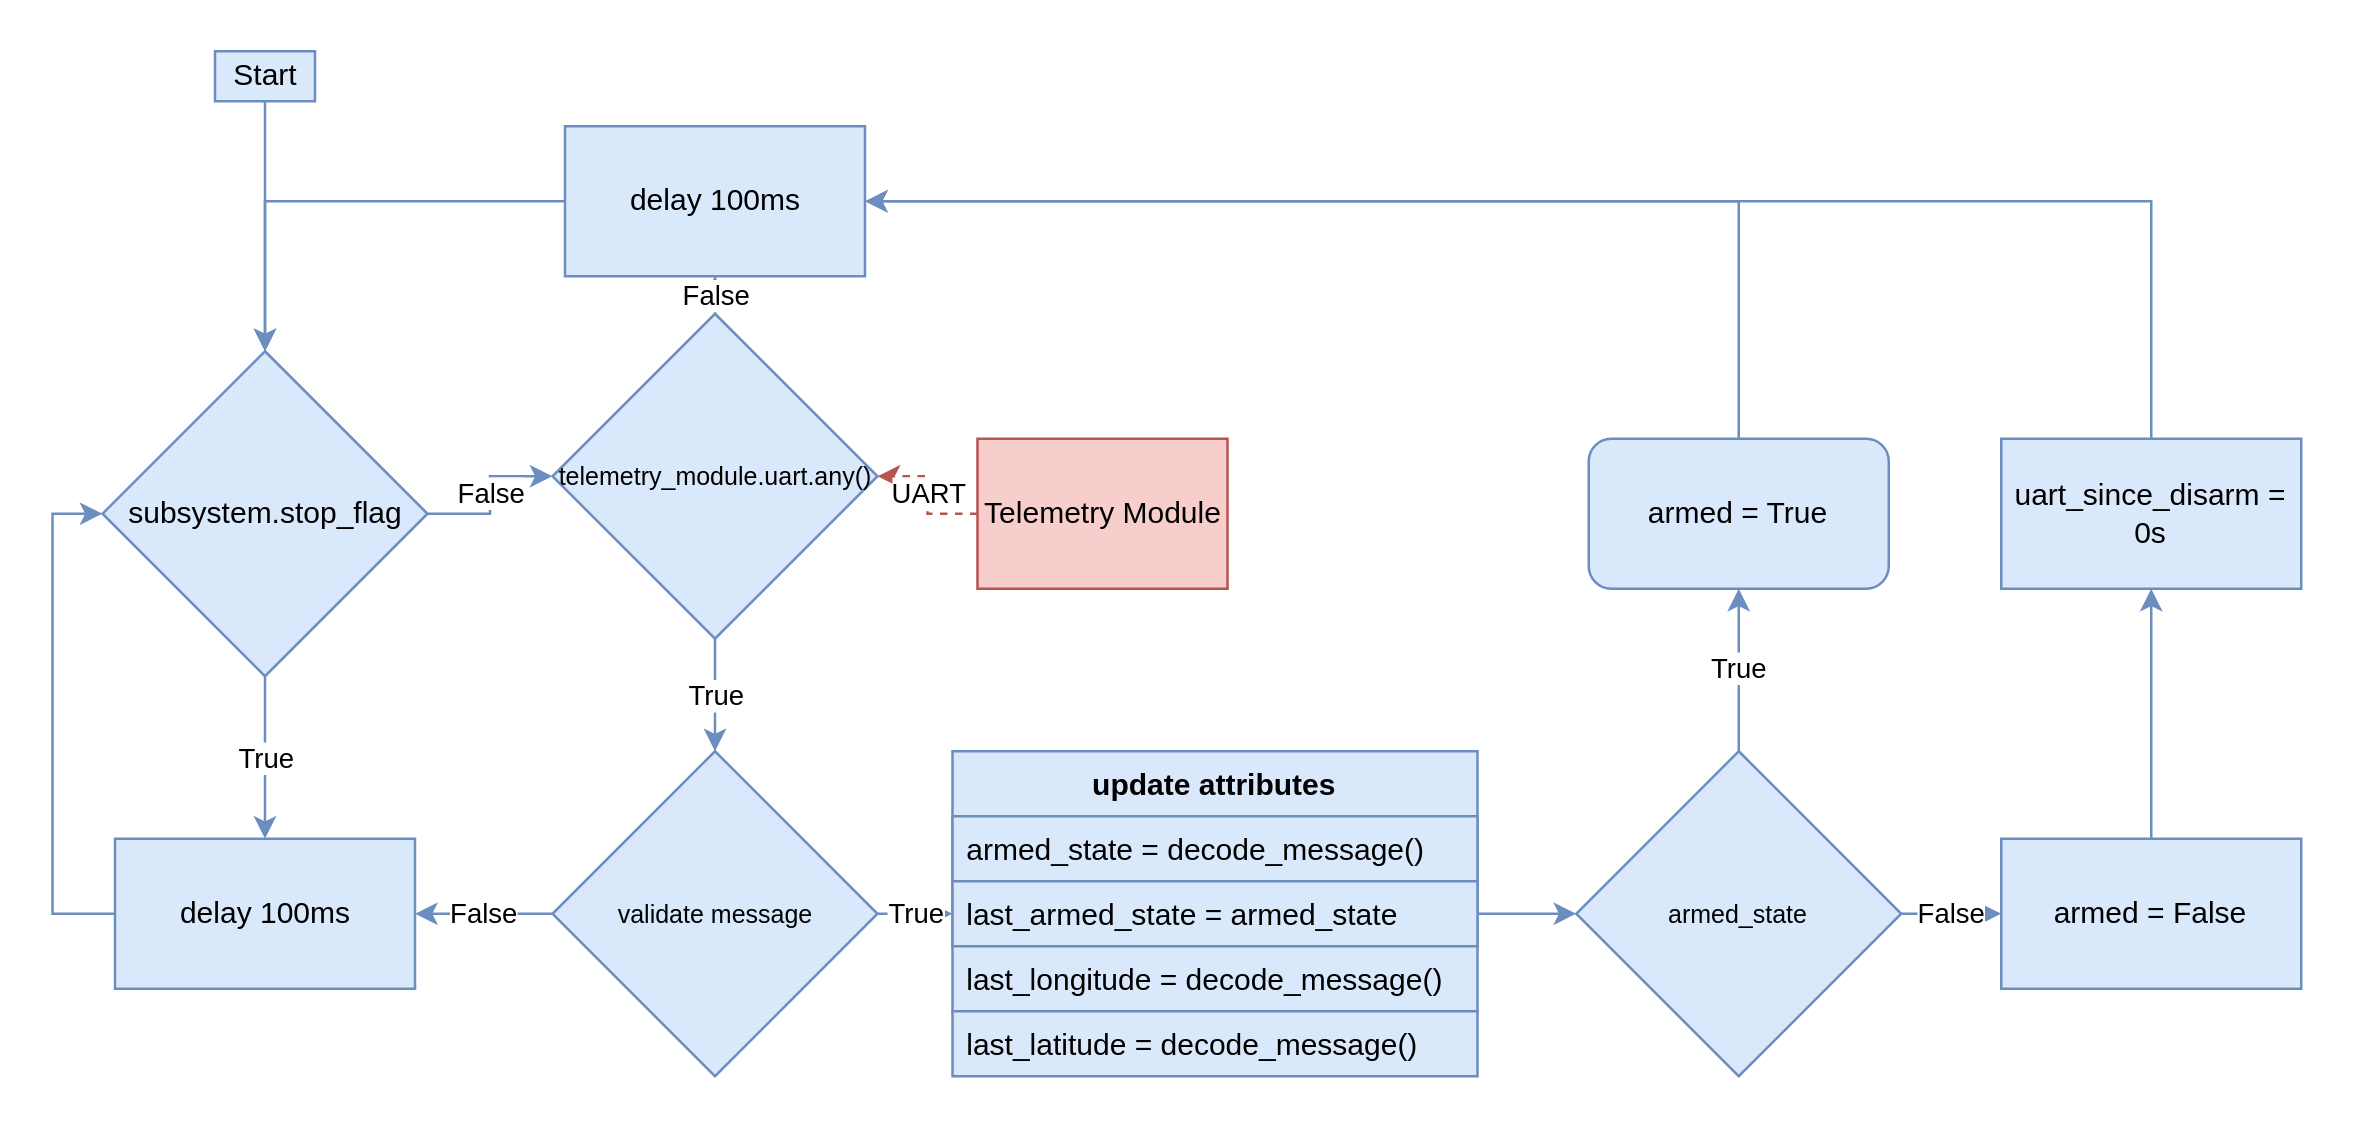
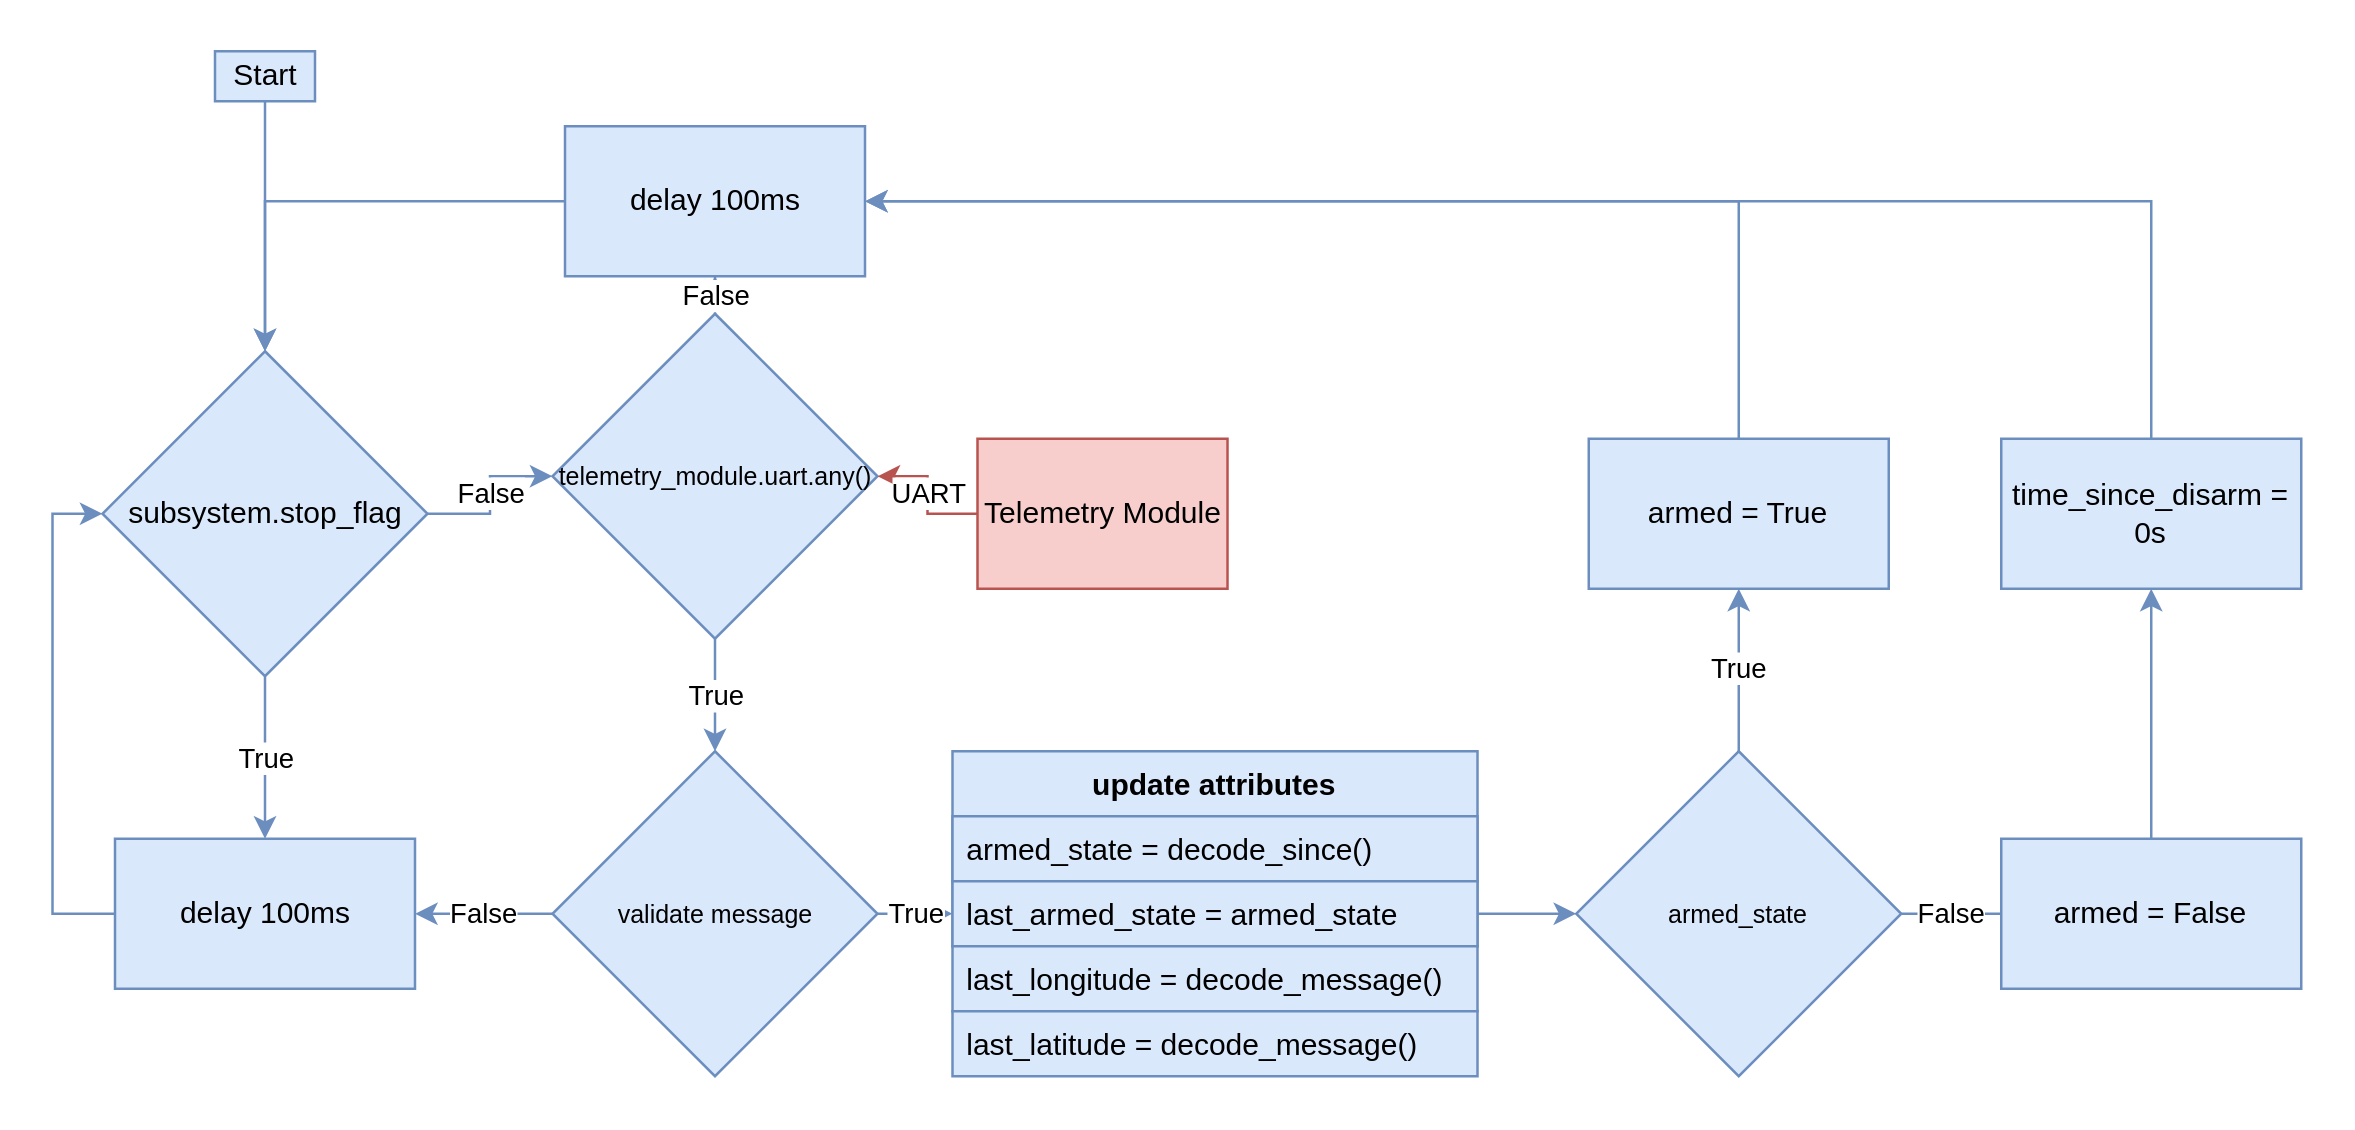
  <mxCell id="0" />
  <mxCell id="1" parent="0" />
  <mxCell id="2" value="True" style="edgeStyle=orthogonalEdgeStyle;rounded=0;orthogonalLoop=1;jettySize=auto;html=1;fillColor=#dae8fc;strokeColor=#6c8ebf;" edge="1" parent="1" source="4" target="6"><mxGeometry relative="1" as="geometry" /></mxCell>
  <mxCell id="3" value="False" style="edgeStyle=orthogonalEdgeStyle;rounded=0;orthogonalLoop=1;jettySize=auto;html=1;fillColor=#dae8fc;strokeColor=#6c8ebf;" edge="1" parent="1" source="4" target="10"><mxGeometry relative="1" as="geometry" /></mxCell>
  <mxCell id="4" value="subsystem.stop_flag" style="rhombus;whiteSpace=wrap;html=1;fillColor=#dae8fc;strokeColor=#6c8ebf;" vertex="1" parent="1"><mxGeometry x="40.5" y="140" width="130" height="130" as="geometry" /></mxCell>
  <mxCell id="5" value="" style="edgeStyle=orthogonalEdgeStyle;rounded=0;orthogonalLoop=1;jettySize=auto;html=1;entryX=0;entryY=0.5;entryDx=0;entryDy=0;fillColor=#dae8fc;strokeColor=#6c8ebf;" edge="1" parent="1" source="6" target="4"><mxGeometry relative="1" as="geometry"><mxPoint x="-34.5" y="350" as="targetPoint" /><Array as="points"><mxPoint x="20.5" y="365" /><mxPoint x="20.5" y="205" /></Array></mxGeometry></mxCell>
  <mxCell id="6" value="delay 100ms" style="rounded=0;whiteSpace=wrap;html=1;fillColor=#dae8fc;strokeColor=#6c8ebf;" vertex="1" parent="1"><mxGeometry x="45.5" y="335" width="120" height="60" as="geometry" /></mxCell>
  <mxCell id="7" value="Start" style="text;html=1;strokeColor=#6c8ebf;fillColor=#dae8fc;align=center;verticalAlign=middle;whiteSpace=wrap;rounded=0;" vertex="1" parent="1"><mxGeometry x="85.5" y="20" width="40" height="20" as="geometry" /></mxCell>
  <mxCell id="8" value="False" style="edgeStyle=orthogonalEdgeStyle;rounded=0;orthogonalLoop=1;jettySize=auto;html=1;fillColor=#dae8fc;strokeColor=#6c8ebf;" edge="1" parent="1" source="10" target="18"><mxGeometry relative="1" as="geometry" /></mxCell>
  <mxCell id="9" value="True" style="edgeStyle=orthogonalEdgeStyle;rounded=0;orthogonalLoop=1;jettySize=auto;html=1;fillColor=#dae8fc;strokeColor=#6c8ebf;" edge="1" parent="1" source="10" target="13"><mxGeometry relative="1" as="geometry" /></mxCell>
  <mxCell id="10" value="&lt;font style=&quot;font-size: 10px&quot;&gt;telemetry_module.uart.any()&lt;/font&gt;" style="rhombus;whiteSpace=wrap;html=1;fillColor=#dae8fc;strokeColor=#6c8ebf;" vertex="1" parent="1"><mxGeometry x="220.5" y="125" width="130" height="130" as="geometry" /></mxCell>
  <mxCell id="11" value="False" style="edgeStyle=orthogonalEdgeStyle;rounded=0;orthogonalLoop=1;jettySize=auto;html=1;fillColor=#dae8fc;strokeColor=#6c8ebf;" edge="1" parent="1" source="13" target="6"><mxGeometry relative="1" as="geometry" /></mxCell>
  <mxCell id="12" value="True" style="edgeStyle=orthogonalEdgeStyle;rounded=0;orthogonalLoop=1;jettySize=auto;html=1;fillColor=#dae8fc;strokeColor=#6c8ebf;" edge="1" parent="1" source="13" target="22"><mxGeometry relative="1" as="geometry" /></mxCell>
  <mxCell id="13" value="&lt;font style=&quot;font-size: 10px&quot;&gt;validate message&lt;/font&gt;" style="rhombus;whiteSpace=wrap;html=1;fillColor=#dae8fc;strokeColor=#6c8ebf;" vertex="1" parent="1"><mxGeometry x="220.5" y="300" width="130" height="130" as="geometry" /></mxCell>
  <mxCell id="14" value="" style="edgeStyle=orthogonalEdgeStyle;rounded=0;orthogonalLoop=1;jettySize=auto;html=1;exitX=0.5;exitY=1;exitDx=0;exitDy=0;fillColor=#dae8fc;strokeColor=#6c8ebf;entryX=0.5;entryY=0;entryDx=0;entryDy=0;" edge="1" parent="1" source="7" target="4"><mxGeometry relative="1" as="geometry"><mxPoint x="115.5" y="110" as="sourcePoint" /><mxPoint x="105.5" y="60" as="targetPoint" /></mxGeometry></mxCell>
- <mxCell id="15" value="UART" style="edgeStyle=orthogonalEdgeStyle;rounded=0;orthogonalLoop=1;jettySize=auto;html=1;fillColor=#f8cecc;strokeColor=#b85450;dashed=1;" edge="1" parent="1" source="16" target="10"><mxGeometry relative="1" as="geometry" /></mxCell>
+ <mxCell id="15" value="UART" style="edgeStyle=orthogonalEdgeStyle;rounded=0;orthogonalLoop=1;jettySize=auto;html=1;fillColor=#f8cecc;strokeColor=#b85450;" edge="1" parent="1" source="16" target="10"><mxGeometry relative="1" as="geometry" /></mxCell>
  <mxCell id="16" value="Telemetry Module" style="rounded=0;whiteSpace=wrap;html=1;fillColor=#f8cecc;strokeColor=#b85450;" vertex="1" parent="1"><mxGeometry x="390.5" y="175" width="100" height="60" as="geometry" /></mxCell>
  <mxCell id="17" value="" style="edgeStyle=orthogonalEdgeStyle;rounded=0;orthogonalLoop=1;jettySize=auto;html=1;fillColor=#dae8fc;strokeColor=#6c8ebf;" edge="1" parent="1" source="18" target="4"><mxGeometry relative="1" as="geometry"><mxPoint x="145.5" y="80" as="targetPoint" /></mxGeometry></mxCell>
  <mxCell id="18" value="delay 100ms" style="rounded=0;whiteSpace=wrap;html=1;fillColor=#dae8fc;strokeColor=#6c8ebf;" vertex="1" parent="1"><mxGeometry x="225.5" y="50" width="120" height="60" as="geometry" /></mxCell>
  <mxCell id="19" value="" style="group" vertex="1" connectable="0" parent="1"><mxGeometry x="380.5" y="300" width="210" height="130" as="geometry" /></mxCell>
  <mxCell id="20" value="update attributes" style="swimlane;fontStyle=1;childLayout=stackLayout;horizontal=1;startSize=26;fillColor=#dae8fc;horizontalStack=0;resizeParent=1;resizeParentMax=0;resizeLast=0;collapsible=1;marginBottom=0;strokeColor=#6c8ebf;" vertex="1" parent="19"><mxGeometry width="210" height="78" as="geometry" /></mxCell>
- <mxCell id="21" value="armed_state = decode_message()" style="text;strokeColor=#6c8ebf;fillColor=#dae8fc;align=left;verticalAlign=top;spacingLeft=4;spacingRight=4;overflow=hidden;rotatable=0;points=[[0,0.5],[1,0.5]];portConstraint=eastwest;" vertex="1" parent="20"><mxGeometry y="26" width="210" height="26" as="geometry" /></mxCell>
+ <mxCell id="21" value="armed_state = decode_since()" style="text;strokeColor=#6c8ebf;fillColor=#dae8fc;align=left;verticalAlign=top;spacingLeft=4;spacingRight=4;overflow=hidden;rotatable=0;points=[[0,0.5],[1,0.5]];portConstraint=eastwest;" vertex="1" parent="20"><mxGeometry y="26" width="210" height="26" as="geometry" /></mxCell>
  <mxCell id="22" value="last_armed_state = armed_state" style="text;strokeColor=#6c8ebf;fillColor=#dae8fc;align=left;verticalAlign=top;spacingLeft=4;spacingRight=4;overflow=hidden;rotatable=0;points=[[0,0.5],[1,0.5]];portConstraint=eastwest;" vertex="1" parent="20"><mxGeometry y="52" width="210" height="26" as="geometry" /></mxCell>
  <mxCell id="23" value="last_longitude = decode_message()" style="text;strokeColor=#6c8ebf;fillColor=#dae8fc;align=left;verticalAlign=top;spacingLeft=4;spacingRight=4;overflow=hidden;rotatable=0;points=[[0,0.5],[1,0.5]];portConstraint=eastwest;" vertex="1" parent="19"><mxGeometry y="78" width="210" height="26" as="geometry" /></mxCell>
  <mxCell id="24" value="last_latitude = decode_message()" style="text;strokeColor=#6c8ebf;fillColor=#dae8fc;align=left;verticalAlign=top;spacingLeft=4;spacingRight=4;overflow=hidden;rotatable=0;points=[[0,0.5],[1,0.5]];portConstraint=eastwest;" vertex="1" parent="19"><mxGeometry y="104" width="210" height="26" as="geometry" /></mxCell>
  <mxCell id="25" value="True" style="edgeStyle=orthogonalEdgeStyle;rounded=0;orthogonalLoop=1;jettySize=auto;html=1;fillColor=#dae8fc;strokeColor=#6c8ebf;" edge="1" parent="1" source="27" target="30"><mxGeometry relative="1" as="geometry" /></mxCell>
- <mxCell id="26" value="False" style="edgeStyle=orthogonalEdgeStyle;rounded=0;orthogonalLoop=1;jettySize=auto;html=1;fillColor=#dae8fc;strokeColor=#6c8ebf;" edge="1" parent="1" source="27" target="32"><mxGeometry relative="1" as="geometry" /></mxCell>
+ <mxCell id="26" value="False" style="edgeStyle=orthogonalEdgeStyle;rounded=0;orthogonalLoop=1;jettySize=auto;html=1;fillColor=#dae8fc;strokeColor=#6c8ebf;endArrow=none;" edge="1" parent="1" source="27" target="32"><mxGeometry relative="1" as="geometry" /></mxCell>
  <mxCell id="27" value="&lt;font style=&quot;font-size: 10px&quot;&gt;armed_state&lt;/font&gt;" style="rhombus;whiteSpace=wrap;html=1;fillColor=#dae8fc;strokeColor=#6c8ebf;" vertex="1" parent="1"><mxGeometry x="630" y="300" width="130" height="130" as="geometry" /></mxCell>
  <mxCell id="28" value="" style="edgeStyle=orthogonalEdgeStyle;rounded=0;orthogonalLoop=1;jettySize=auto;html=1;fillColor=#dae8fc;strokeColor=#6c8ebf;" edge="1" parent="1" source="22" target="27"><mxGeometry relative="1" as="geometry" /></mxCell>
  <mxCell id="29" value="" style="edgeStyle=orthogonalEdgeStyle;rounded=0;orthogonalLoop=1;jettySize=auto;html=1;entryX=1;entryY=0.5;entryDx=0;entryDy=0;fillColor=#dae8fc;strokeColor=#6c8ebf;" edge="1" parent="1" source="30" target="18"><mxGeometry relative="1" as="geometry"><mxPoint x="695" y="95" as="targetPoint" /><Array as="points"><mxPoint x="695" y="80" /></Array></mxGeometry></mxCell>
- <mxCell id="30" value="armed = True" style="whiteSpace=wrap;html=1;fillColor=#dae8fc;strokeColor=#6c8ebf;rounded=1;" vertex="1" parent="1"><mxGeometry x="635" y="175" width="120" height="60" as="geometry" /></mxCell>
+ <mxCell id="30" value="armed = True" style="rounded=0;whiteSpace=wrap;html=1;fillColor=#dae8fc;strokeColor=#6c8ebf;" vertex="1" parent="1"><mxGeometry x="635" y="175" width="120" height="60" as="geometry" /></mxCell>
  <mxCell id="31" value="" style="edgeStyle=orthogonalEdgeStyle;rounded=0;orthogonalLoop=1;jettySize=auto;html=1;fillColor=#dae8fc;strokeColor=#6c8ebf;" edge="1" parent="1" source="32" target="34"><mxGeometry relative="1" as="geometry" /></mxCell>
  <mxCell id="32" value="armed = False" style="rounded=0;whiteSpace=wrap;html=1;fillColor=#dae8fc;strokeColor=#6c8ebf;" vertex="1" parent="1"><mxGeometry x="800" y="335" width="120" height="60" as="geometry" /></mxCell>
  <mxCell id="33" value="" style="edgeStyle=orthogonalEdgeStyle;rounded=0;orthogonalLoop=1;jettySize=auto;html=1;entryX=1;entryY=0.5;entryDx=0;entryDy=0;fillColor=#dae8fc;strokeColor=#6c8ebf;" edge="1" parent="1" source="34" target="18"><mxGeometry relative="1" as="geometry"><mxPoint x="860" y="95" as="targetPoint" /><Array as="points"><mxPoint x="860" y="80" /></Array></mxGeometry></mxCell>
- <mxCell id="34" value="uart_since_disarm = 0s" style="rounded=0;whiteSpace=wrap;html=1;fillColor=#dae8fc;strokeColor=#6c8ebf;" vertex="1" parent="1"><mxGeometry x="800" y="175" width="120" height="60" as="geometry" /></mxCell>
+ <mxCell id="34" value="time_since_disarm = 0s" style="rounded=0;whiteSpace=wrap;html=1;fillColor=#dae8fc;strokeColor=#6c8ebf;" vertex="1" parent="1"><mxGeometry x="800" y="175" width="120" height="60" as="geometry" /></mxCell>
